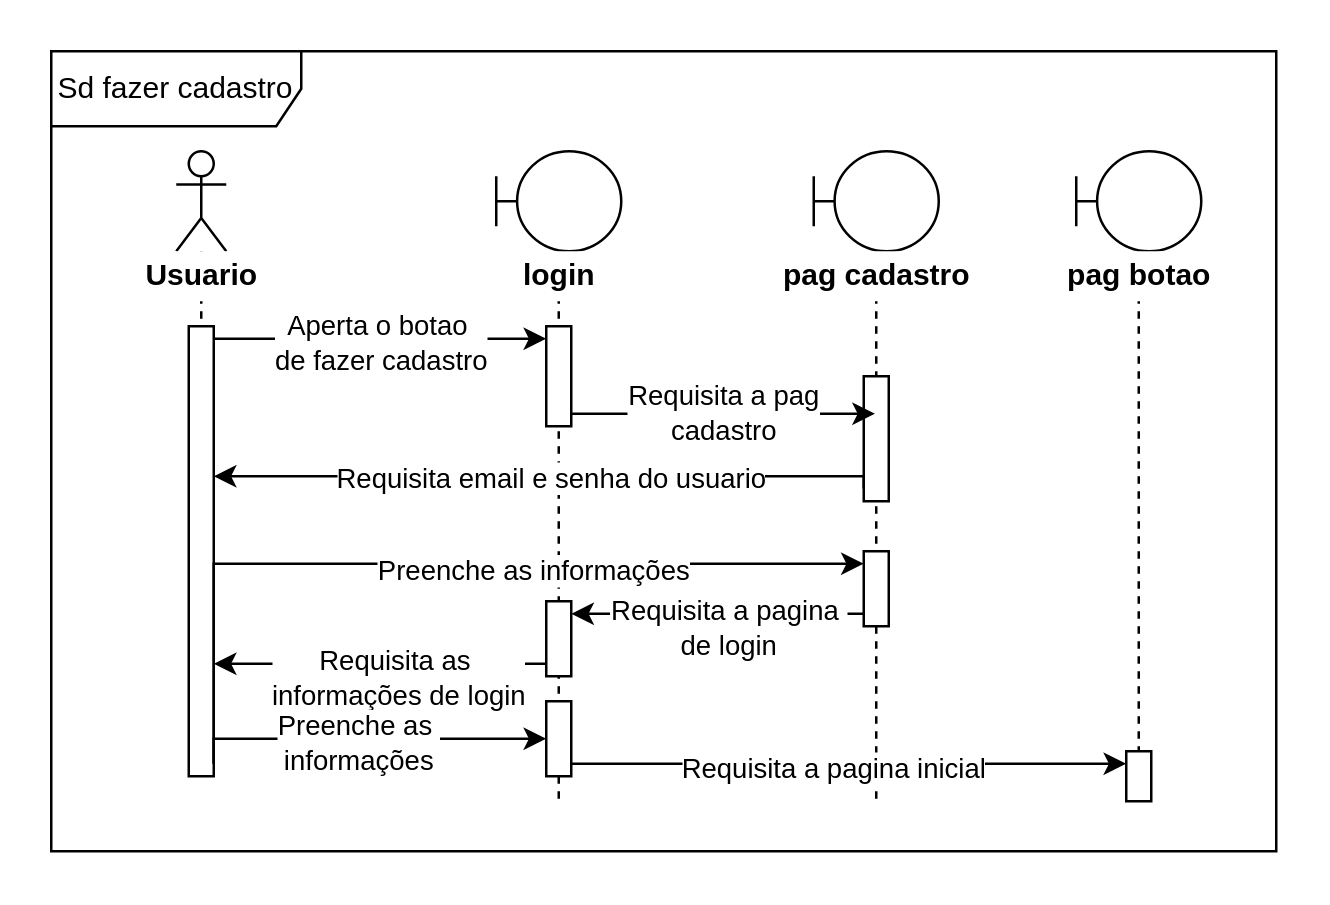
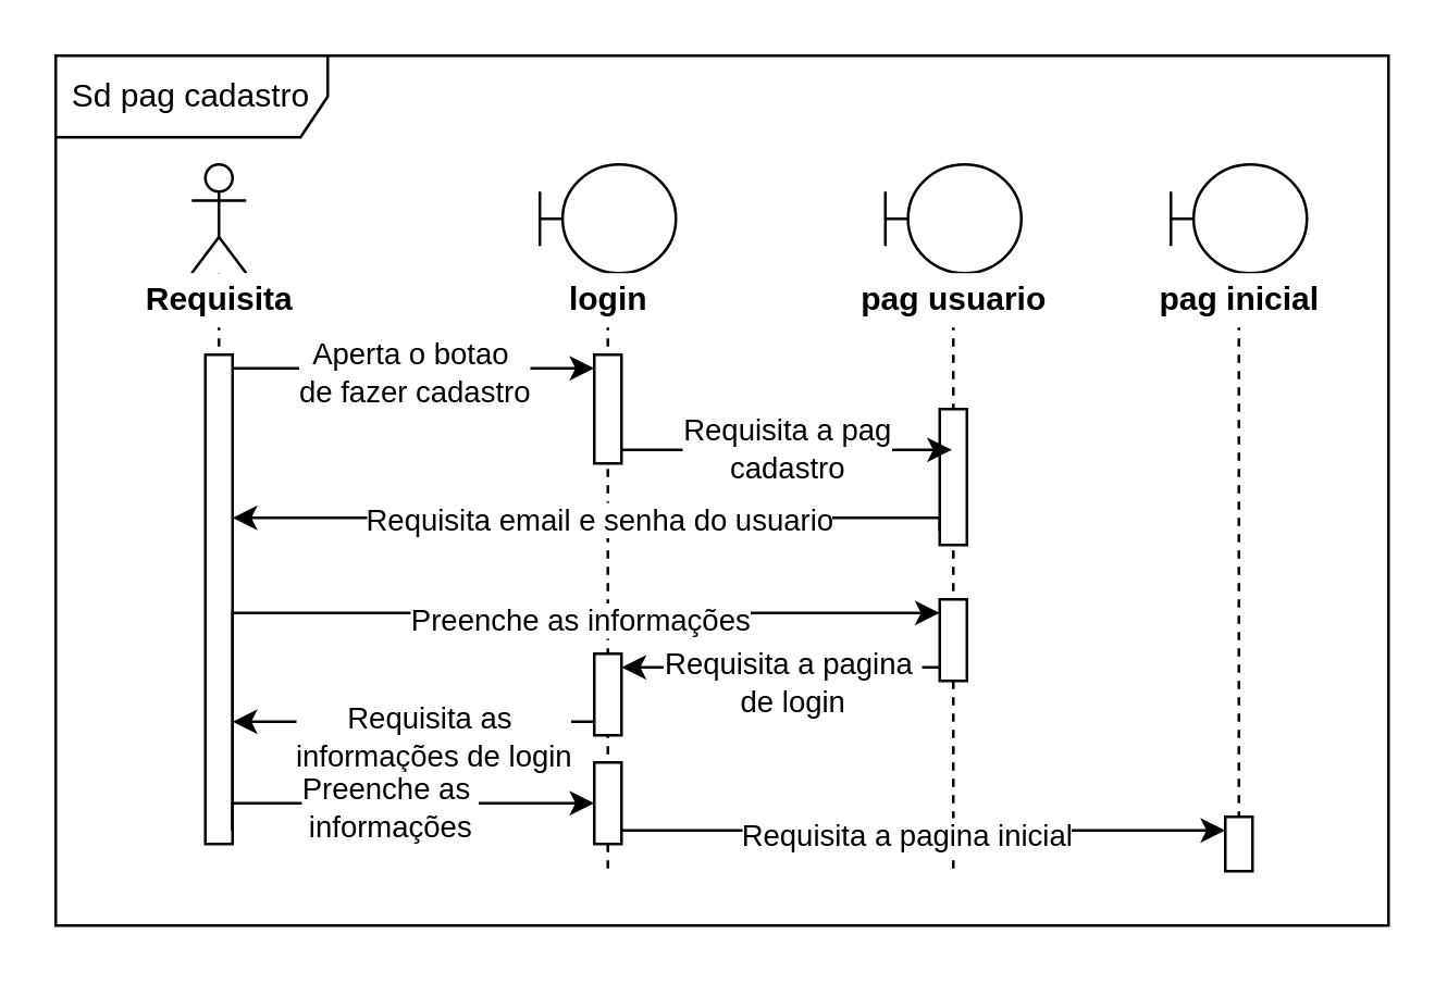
  <mxCell id="0" />
  <mxCell id="1" parent="0" />
- <mxCell id="2" value="Sd fazer cadastro" style="shape=umlFrame;whiteSpace=wrap;html=1;pointerEvents=0;height=30;width=100;" vertex="1" parent="1"><mxGeometry x="20" y="20" width="490" height="320" as="geometry" /></mxCell>
+ <mxCell id="2" value="Sd pag cadastro" style="shape=umlFrame;whiteSpace=wrap;html=1;pointerEvents=0;height=30;width=100;" vertex="1" parent="1"><mxGeometry x="20" y="20" width="490" height="320" as="geometry" /></mxCell>
  <mxCell id="3" value="" style="shape=umlLifeline;perimeter=lifelinePerimeter;whiteSpace=wrap;html=1;container=1;dropTarget=0;collapsible=0;recursiveResize=0;outlineConnect=0;portConstraint=eastwest;newEdgeStyle={&quot;curved&quot;:0,&quot;rounded&quot;:0};participant=umlActor;" vertex="1" parent="1"><mxGeometry x="70" y="60" width="20" height="250" as="geometry" /></mxCell>
  <mxCell id="4" value="" style="html=1;points=[[0,0,0,0,5],[0,1,0,0,-5],[1,0,0,0,5],[1,1,0,0,-5]];perimeter=orthogonalPerimeter;outlineConnect=0;targetShapes=umlLifeline;portConstraint=eastwest;newEdgeStyle={&quot;curved&quot;:0,&quot;rounded&quot;:0};" vertex="1" parent="3"><mxGeometry x="5" y="70" width="10" height="180" as="geometry" /></mxCell>
  <mxCell id="5" value="" style="shape=umlLifeline;perimeter=lifelinePerimeter;whiteSpace=wrap;html=1;container=1;dropTarget=0;collapsible=0;recursiveResize=0;outlineConnect=0;portConstraint=eastwest;newEdgeStyle={&quot;curved&quot;:0,&quot;rounded&quot;:0};participant=umlBoundary;" vertex="1" parent="1"><mxGeometry x="198" y="60" width="50" height="260" as="geometry" /></mxCell>
  <mxCell id="6" value="" style="html=1;points=[[0,0,0,0,5],[0,1,0,0,-5],[1,0,0,0,5],[1,1,0,0,-5]];perimeter=orthogonalPerimeter;outlineConnect=0;targetShapes=umlLifeline;portConstraint=eastwest;newEdgeStyle={&quot;curved&quot;:0,&quot;rounded&quot;:0};" vertex="1" parent="5"><mxGeometry x="20" y="70" width="10" height="40" as="geometry" /></mxCell>
  <mxCell id="7" value="" style="html=1;points=[[0,0,0,0,5],[0,1,0,0,-5],[1,0,0,0,5],[1,1,0,0,-5]];perimeter=orthogonalPerimeter;outlineConnect=0;targetShapes=umlLifeline;portConstraint=eastwest;newEdgeStyle={&quot;curved&quot;:0,&quot;rounded&quot;:0};" vertex="1" parent="5"><mxGeometry x="20" y="180" width="10" height="30" as="geometry" /></mxCell>
  <mxCell id="8" value="" style="shape=umlLifeline;perimeter=lifelinePerimeter;whiteSpace=wrap;html=1;container=1;dropTarget=0;collapsible=0;recursiveResize=0;outlineConnect=0;portConstraint=eastwest;newEdgeStyle={&quot;curved&quot;:0,&quot;rounded&quot;:0};participant=umlBoundary;" vertex="1" parent="1"><mxGeometry x="325" y="60" width="50" height="260" as="geometry" /></mxCell>
  <mxCell id="9" value="" style="html=1;points=[[0,0,0,0,5],[0,1,0,0,-5],[1,0,0,0,5],[1,1,0,0,-5]];perimeter=orthogonalPerimeter;outlineConnect=0;targetShapes=umlLifeline;portConstraint=eastwest;newEdgeStyle={&quot;curved&quot;:0,&quot;rounded&quot;:0};" vertex="1" parent="8"><mxGeometry x="20" y="90" width="10" height="50" as="geometry" /></mxCell>
  <mxCell id="10" value="" style="html=1;points=[[0,0,0,0,5],[0,1,0,0,-5],[1,0,0,0,5],[1,1,0,0,-5]];perimeter=orthogonalPerimeter;outlineConnect=0;targetShapes=umlLifeline;portConstraint=eastwest;newEdgeStyle={&quot;curved&quot;:0,&quot;rounded&quot;:0};" vertex="1" parent="8"><mxGeometry x="20" y="160" width="10" height="30" as="geometry" /></mxCell>
- <mxCell id="11" value="Usuario" style="text;align=center;fontStyle=1;verticalAlign=middle;spacingLeft=3;spacingRight=3;rotatable=0;points=[[0,0.5],[1,0.5]];portConstraint=eastwest;html=1;fillColor=default;" vertex="1" parent="1"><mxGeometry x="40" y="100" width="80" height="20" as="geometry" /></mxCell>
+ <mxCell id="11" value="Requisita" style="text;align=center;fontStyle=1;verticalAlign=middle;spacingLeft=3;spacingRight=3;rotatable=0;points=[[0,0.5],[1,0.5]];portConstraint=eastwest;html=1;fillColor=default;" vertex="1" parent="1"><mxGeometry x="40" y="100" width="80" height="20" as="geometry" /></mxCell>
  <mxCell id="12" value="login" style="text;align=center;fontStyle=1;verticalAlign=middle;spacingLeft=3;spacingRight=3;strokeColor=none;rotatable=0;points=[[0,0.5],[1,0.5]];portConstraint=eastwest;html=1;fillColor=default;" vertex="1" parent="1"><mxGeometry x="183" y="100" width="80" height="20" as="geometry" /></mxCell>
- <mxCell id="13" value="pag cadastro" style="text;align=center;fontStyle=1;verticalAlign=middle;spacingLeft=3;spacingRight=3;strokeColor=none;rotatable=0;points=[[0,0.5],[1,0.5]];portConstraint=eastwest;html=1;fillColor=default;" vertex="1" parent="1"><mxGeometry x="310" y="100" width="80" height="20" as="geometry" /></mxCell>
+ <mxCell id="13" value="pag usuario" style="text;align=center;fontStyle=1;verticalAlign=middle;spacingLeft=3;spacingRight=3;strokeColor=none;rotatable=0;points=[[0,0.5],[1,0.5]];portConstraint=eastwest;html=1;fillColor=default;" vertex="1" parent="1"><mxGeometry x="310" y="100" width="80" height="20" as="geometry" /></mxCell>
  <mxCell id="14" style="edgeStyle=orthogonalEdgeStyle;rounded=0;orthogonalLoop=1;jettySize=auto;html=1;curved=0;exitX=1;exitY=0;exitDx=0;exitDy=5;exitPerimeter=0;entryX=0;entryY=0;entryDx=0;entryDy=5;entryPerimeter=0;" edge="1" parent="1" source="4" target="6"><mxGeometry relative="1" as="geometry" /></mxCell>
  <mxCell id="15" value="Aperta o botao&amp;nbsp;&lt;div&gt;de fazer cadastro&lt;/div&gt;" style="edgeLabel;html=1;align=center;verticalAlign=middle;resizable=0;points=[];" connectable="0" vertex="1" parent="14"><mxGeometry x="-0.013" y="-1" relative="1" as="geometry"><mxPoint as="offset" /></mxGeometry></mxCell>
  <mxCell id="16" style="edgeStyle=orthogonalEdgeStyle;rounded=0;orthogonalLoop=1;jettySize=auto;html=1;curved=0;exitX=1;exitY=1;exitDx=0;exitDy=-5;exitPerimeter=0;" edge="1" parent="1" source="6" target="8"><mxGeometry relative="1" as="geometry"><Array as="points"><mxPoint x="320" y="165" /><mxPoint x="320" y="165" /></Array></mxGeometry></mxCell>
  <mxCell id="17" value="Requisita a pag&lt;br&gt;cadastro" style="edgeLabel;html=1;align=center;verticalAlign=middle;resizable=0;points=[];" connectable="0" vertex="1" parent="16"><mxGeometry x="-0.012" y="1" relative="1" as="geometry"><mxPoint as="offset" /></mxGeometry></mxCell>
  <mxCell id="18" style="edgeStyle=orthogonalEdgeStyle;rounded=0;orthogonalLoop=1;jettySize=auto;html=1;curved=0;exitX=0;exitY=1;exitDx=0;exitDy=-5;exitPerimeter=0;" edge="1" parent="1" source="9" target="4"><mxGeometry relative="1" as="geometry"><Array as="points"><mxPoint x="345" y="190" /></Array></mxGeometry></mxCell>
  <mxCell id="19" value="Requisita email e senha do usuario" style="edgeLabel;html=1;align=center;verticalAlign=middle;resizable=0;points=[];" connectable="0" vertex="1" parent="18"><mxGeometry x="0.127" relative="1" as="geometry"><mxPoint x="18" as="offset" /></mxGeometry></mxCell>
  <mxCell id="20" style="edgeStyle=orthogonalEdgeStyle;rounded=0;orthogonalLoop=1;jettySize=auto;html=1;curved=0;exitX=1;exitY=1;exitDx=0;exitDy=-5;exitPerimeter=0;entryX=0;entryY=0;entryDx=0;entryDy=5;entryPerimeter=0;" edge="1" parent="1" source="4" target="10"><mxGeometry relative="1" as="geometry"><Array as="points"><mxPoint x="85" y="225" /></Array></mxGeometry></mxCell>
  <mxCell id="21" value="Preenche as informações" style="edgeLabel;html=1;align=center;verticalAlign=middle;resizable=0;points=[];" connectable="0" vertex="1" parent="20"><mxGeometry x="0.219" y="-2" relative="1" as="geometry"><mxPoint as="offset" /></mxGeometry></mxCell>
  <mxCell id="22" style="edgeStyle=orthogonalEdgeStyle;rounded=0;orthogonalLoop=1;jettySize=auto;html=1;curved=0;exitX=0;exitY=1;exitDx=0;exitDy=-5;exitPerimeter=0;entryX=1;entryY=0;entryDx=0;entryDy=5;entryPerimeter=0;" edge="1" parent="1" source="10" target="7"><mxGeometry relative="1" as="geometry" /></mxCell>
  <mxCell id="23" value="Requisita a pagina&amp;nbsp;&lt;br&gt;de login" style="edgeLabel;html=1;align=center;verticalAlign=middle;resizable=0;points=[];" connectable="0" vertex="1" parent="22"><mxGeometry x="0.043" y="1" relative="1" as="geometry"><mxPoint x="6" y="4" as="offset" /></mxGeometry></mxCell>
  <mxCell id="24" style="edgeStyle=orthogonalEdgeStyle;rounded=0;orthogonalLoop=1;jettySize=auto;html=1;curved=0;exitX=0;exitY=1;exitDx=0;exitDy=-5;exitPerimeter=0;" edge="1" parent="1" source="7" target="4"><mxGeometry relative="1" as="geometry"><mxPoint x="90" y="265" as="targetPoint" /><Array as="points"><mxPoint x="120" y="265" /><mxPoint x="120" y="265" /></Array></mxGeometry></mxCell>
  <mxCell id="25" value="Requisita as&amp;nbsp;&lt;div&gt;informações de login&lt;/div&gt;" style="edgeLabel;html=1;align=center;verticalAlign=middle;resizable=0;points=[];" connectable="0" vertex="1" parent="24"><mxGeometry x="0.186" y="1" relative="1" as="geometry"><mxPoint x="19" y="4" as="offset" /></mxGeometry></mxCell>
  <mxCell id="26" value="" style="shape=umlLifeline;perimeter=lifelinePerimeter;whiteSpace=wrap;html=1;container=1;dropTarget=0;collapsible=0;recursiveResize=0;outlineConnect=0;portConstraint=eastwest;newEdgeStyle={&quot;curved&quot;:0,&quot;rounded&quot;:0};participant=umlBoundary;" vertex="1" parent="1"><mxGeometry x="430" y="60" width="50" height="260" as="geometry" /></mxCell>
  <mxCell id="27" value="" style="html=1;points=[[0,0,0,0,5],[0,1,0,0,-5],[1,0,0,0,5],[1,1,0,0,-5]];perimeter=orthogonalPerimeter;outlineConnect=0;targetShapes=umlLifeline;portConstraint=eastwest;newEdgeStyle={&quot;curved&quot;:0,&quot;rounded&quot;:0};" vertex="1" parent="26"><mxGeometry x="20" y="240" width="10" height="20" as="geometry" /></mxCell>
  <mxCell id="28" style="edgeStyle=orthogonalEdgeStyle;rounded=0;orthogonalLoop=1;jettySize=auto;html=1;curved=0;exitX=1;exitY=1;exitDx=0;exitDy=-5;exitPerimeter=0;" edge="1" parent="1" source="30" target="27"><mxGeometry relative="1" as="geometry"><Array as="points"><mxPoint x="400" y="305" /><mxPoint x="400" y="305" /></Array></mxGeometry></mxCell>
  <mxCell id="29" value="Requisita a pagina inicial" style="edgeLabel;html=1;align=center;verticalAlign=middle;resizable=0;points=[];" connectable="0" vertex="1" parent="28"><mxGeometry x="-0.063" y="-1" relative="1" as="geometry"><mxPoint as="offset" /></mxGeometry></mxCell>
  <mxCell id="30" value="" style="html=1;points=[[0,0,0,0,5],[0,1,0,0,-5],[1,0,0,0,5],[1,1,0,0,-5]];perimeter=orthogonalPerimeter;outlineConnect=0;targetShapes=umlLifeline;portConstraint=eastwest;newEdgeStyle={&quot;curved&quot;:0,&quot;rounded&quot;:0};" vertex="1" parent="1"><mxGeometry x="218" y="280" width="10" height="30" as="geometry" /></mxCell>
  <mxCell id="31" style="edgeStyle=orthogonalEdgeStyle;rounded=0;orthogonalLoop=1;jettySize=auto;html=1;curved=0;exitX=1;exitY=1;exitDx=0;exitDy=-5;exitPerimeter=0;" edge="1" parent="1" source="4" target="30"><mxGeometry relative="1" as="geometry"><Array as="points"><mxPoint x="85" y="295" /></Array></mxGeometry></mxCell>
  <mxCell id="32" value="Preenche as&amp;nbsp;&lt;div&gt;informações&lt;/div&gt;" style="edgeLabel;html=1;align=center;verticalAlign=middle;resizable=0;points=[];" connectable="0" vertex="1" parent="31"><mxGeometry x="-0.063" y="-1" relative="1" as="geometry"><mxPoint as="offset" /></mxGeometry></mxCell>
- <mxCell id="33" value="pag botao" style="text;align=center;fontStyle=1;verticalAlign=middle;spacingLeft=3;spacingRight=3;strokeColor=none;rotatable=0;points=[[0,0.5],[1,0.5]];portConstraint=eastwest;html=1;fillColor=default;" vertex="1" parent="1"><mxGeometry x="415" y="100" width="80" height="20" as="geometry" /></mxCell>
+ <mxCell id="33" value="pag inicial" style="text;align=center;fontStyle=1;verticalAlign=middle;spacingLeft=3;spacingRight=3;strokeColor=none;rotatable=0;points=[[0,0.5],[1,0.5]];portConstraint=eastwest;html=1;fillColor=default;" vertex="1" parent="1"><mxGeometry x="415" y="100" width="80" height="20" as="geometry" /></mxCell>
